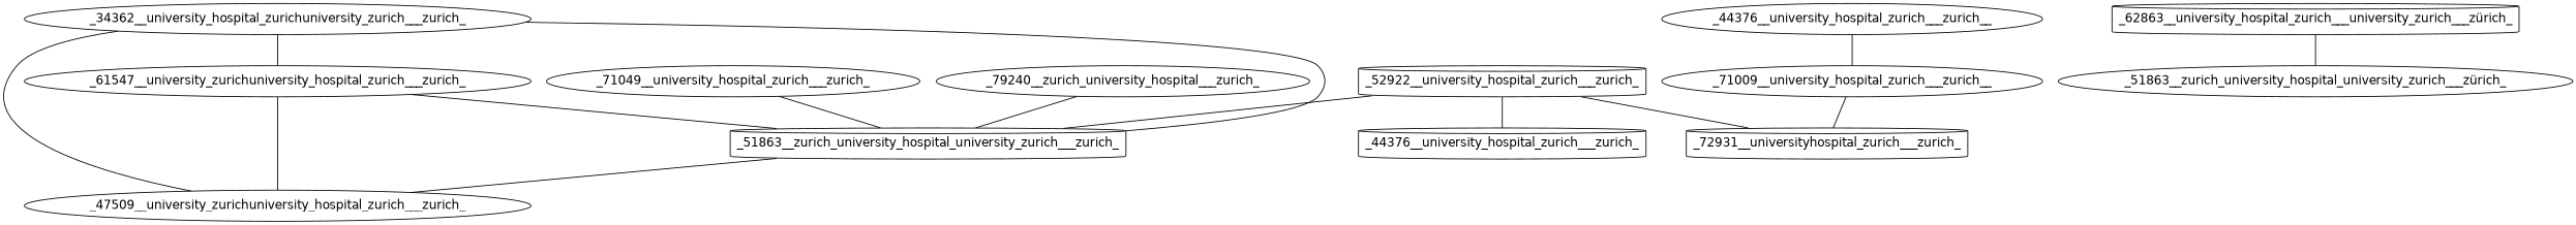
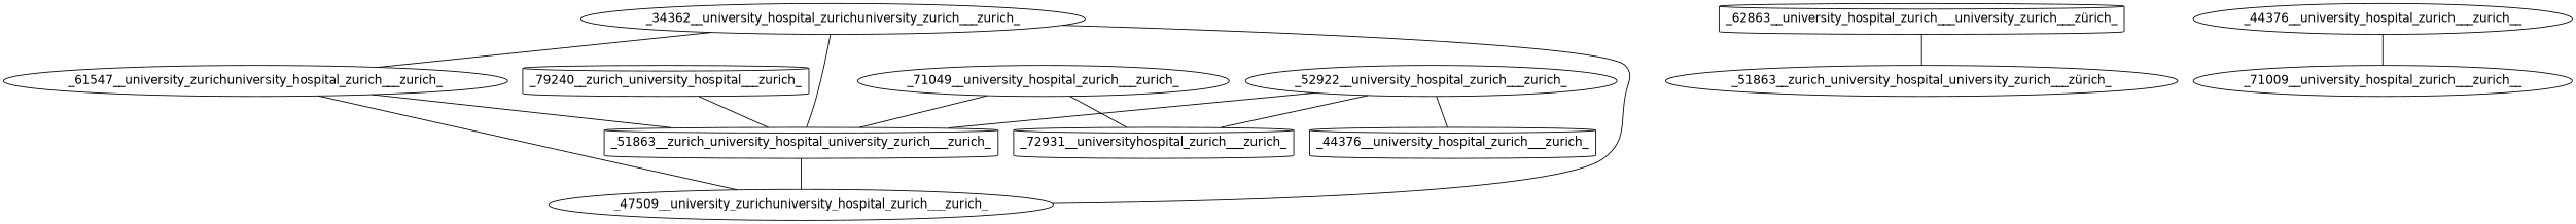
  graph {
    fontname="DejaVu Sans"
    node [fontname="DejaVu Sans" shape=ellipse]
    edge [fontname="DejaVu Sans"]
    _51863__zurich_university_hospital_university_zurich___zurich_ [shape=cylinder]
    _71049__university_hospital_zurich___zurich_
    _72931__universityhospital_zurich___zurich_ [shape=cylinder]
    _47509__university_zurichuniversity_hospital_zurich___zurich_
    "_62863__university_hospital_zurich___university_zurich___zürich_" [shape=cylinder]
    "_51863__zurich_university_hospital_university_zurich___zürich_"
-   _52922__university_hospital_zurich___zurich_ [shape=cylinder]
+   _52922__university_hospital_zurich___zurich_
    _44376__university_hospital_zurich___zurich_ [shape=cylinder]
-   _79240__zurich_university_hospital___zurich_
+   _79240__zurich_university_hospital___zurich_ [shape=cylinder]
    _34362__university_hospital_zurichuniversity_zurich___zurich_
    _61547__university_zurichuniversity_hospital_zurich___zurich_
    n12 [label=_71009__university_hospital_zurich___zurich__]
    _44376__university_hospital_zurich___zurich__
    _51863__zurich_university_hospital_university_zurich___zurich_ -- _47509__university_zurichuniversity_hospital_zurich___zurich_
    _71049__university_hospital_zurich___zurich_ -- _51863__zurich_university_hospital_university_zurich___zurich_
-   n12 -- _72931__universityhospital_zurich___zurich_
+   _71049__university_hospital_zurich___zurich_ -- _72931__universityhospital_zurich___zurich_
    "_62863__university_hospital_zurich___university_zurich___zürich_" -- "_51863__zurich_university_hospital_university_zurich___zürich_"
    _52922__university_hospital_zurich___zurich_ -- _51863__zurich_university_hospital_university_zurich___zurich_
    _52922__university_hospital_zurich___zurich_ -- _72931__universityhospital_zurich___zurich_
    _52922__university_hospital_zurich___zurich_ -- _44376__university_hospital_zurich___zurich_
    _79240__zurich_university_hospital___zurich_ -- _51863__zurich_university_hospital_university_zurich___zurich_
    _34362__university_hospital_zurichuniversity_zurich___zurich_ -- _51863__zurich_university_hospital_university_zurich___zurich_
    _34362__university_hospital_zurichuniversity_zurich___zurich_ -- _47509__university_zurichuniversity_hospital_zurich___zurich_
    _34362__university_hospital_zurichuniversity_zurich___zurich_ -- _61547__university_zurichuniversity_hospital_zurich___zurich_
    _61547__university_zurichuniversity_hospital_zurich___zurich_ -- _51863__zurich_university_hospital_university_zurich___zurich_
    _61547__university_zurichuniversity_hospital_zurich___zurich_ -- _47509__university_zurichuniversity_hospital_zurich___zurich_
    _44376__university_hospital_zurich___zurich__ -- n12
  }
